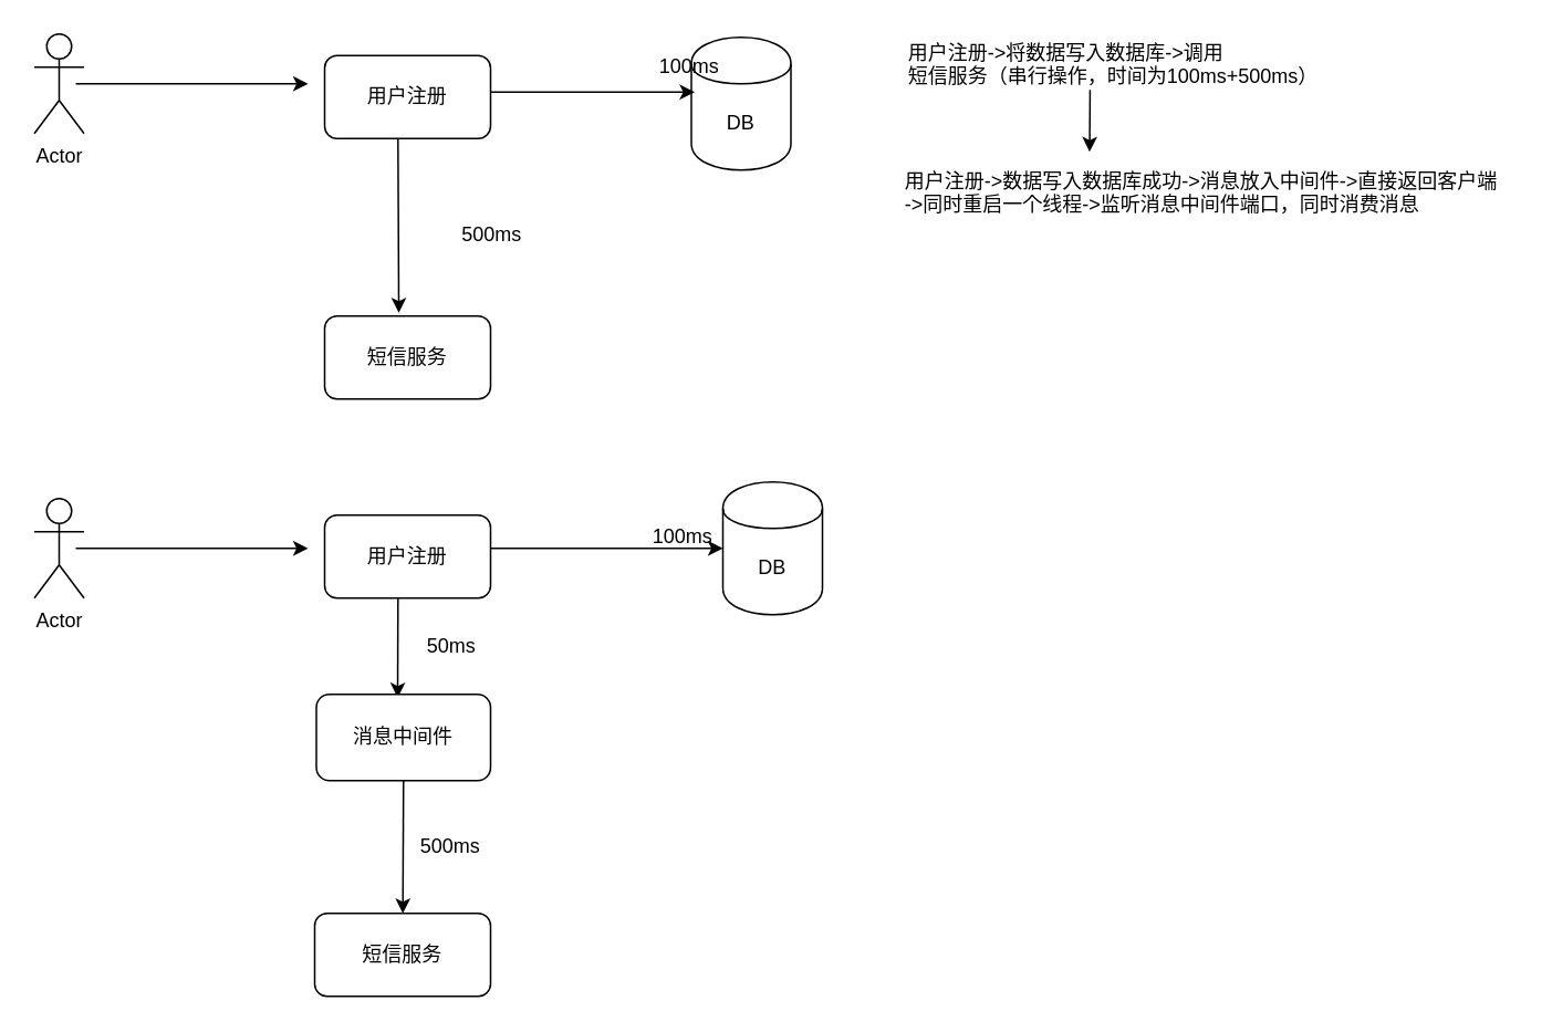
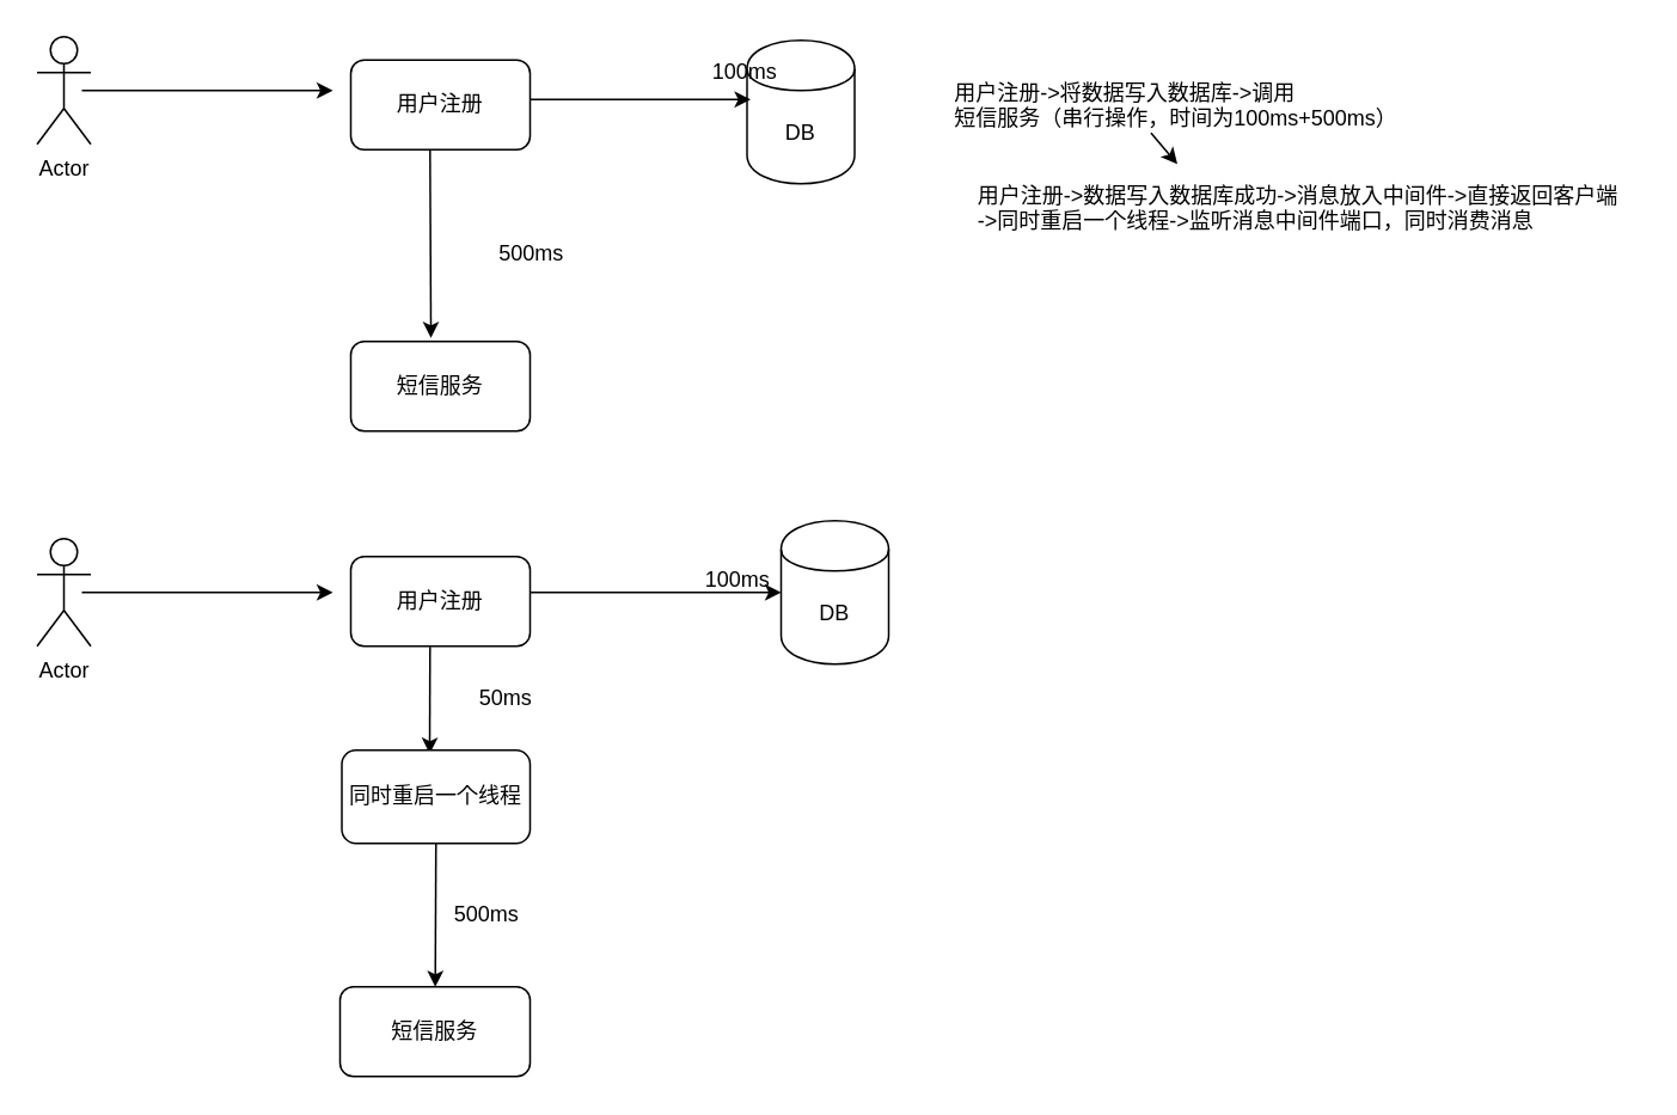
  <mxCell id="0" />
  <mxCell id="1" parent="0" />
  <mxCell id="2" value="Actor" style="shape=umlActor;verticalLabelPosition=bottom;labelBackgroundColor=#ffffff;verticalAlign=top;html=1;outlineConnect=0;" vertex="1" parent="1"><mxGeometry x="20" y="20" width="30" height="60" as="geometry" /></mxCell>
  <mxCell id="3" value="用户注册" style="rounded=1;whiteSpace=wrap;html=1;" vertex="1" parent="1"><mxGeometry x="195" y="33" width="100" height="50" as="geometry" /></mxCell>
  <mxCell id="4" value="DB" style="shape=cylinder;whiteSpace=wrap;html=1;boundedLbl=1;backgroundOutline=1;" vertex="1" parent="1"><mxGeometry x="416" y="22" width="60" height="80" as="geometry" /></mxCell>
  <mxCell id="5" value="" style="endArrow=classic;html=1;" edge="1" parent="1"><mxGeometry width="50" height="50" relative="1" as="geometry"><mxPoint x="45" y="50" as="sourcePoint" /><mxPoint x="185" y="50" as="targetPoint" /><Array as="points" /></mxGeometry></mxCell>
  <mxCell id="6" value="" style="endArrow=classic;html=1;" edge="1" parent="1"><mxGeometry width="50" height="50" relative="1" as="geometry"><mxPoint x="295" y="55" as="sourcePoint" /><mxPoint x="418" y="55" as="targetPoint" /></mxGeometry></mxCell>
  <mxCell id="7" value="短信服务" style="rounded=1;whiteSpace=wrap;html=1;" vertex="1" parent="1"><mxGeometry x="195" y="190" width="100" height="50" as="geometry" /></mxCell>
  <mxCell id="8" value="" style="endArrow=classic;html=1;entryX=0.447;entryY=-0.039;entryDx=0;entryDy=0;entryPerimeter=0;exitX=0.442;exitY=1.006;exitDx=0;exitDy=0;exitPerimeter=0;" edge="1" parent="1" source="3" target="7"><mxGeometry width="50" height="50" relative="1" as="geometry"><mxPoint x="25" y="300" as="sourcePoint" /><mxPoint x="75" y="250" as="targetPoint" /><Array as="points" /></mxGeometry></mxCell>
  <mxCell id="9" value="100ms" style="text;html=1;resizable=0;points=[];autosize=1;align=left;verticalAlign=top;spacingTop=-4;" vertex="1" parent="1"><mxGeometry x="395" y="30" width="50" height="20" as="geometry" /></mxCell>
  <mxCell id="10" value="500ms" style="text;html=1;resizable=0;points=[];autosize=1;align=left;verticalAlign=top;spacingTop=-4;" vertex="1" parent="1"><mxGeometry x="276" y="131" width="50" height="20" as="geometry" /></mxCell>
- <mxCell id="11" value="用户注册-&amp;gt;将数据写入数据库-&amp;gt;调用&lt;br&gt;短信服务（串行操作，时间为100ms+500ms）&lt;br&gt;" style="text;html=1;resizable=0;points=[];autosize=1;align=left;verticalAlign=top;spacingTop=-4;" vertex="1" parent="1"><mxGeometry x="545" y="22" width="260" height="30" as="geometry" /></mxCell>
+ <mxCell id="11" value="用户注册-&amp;gt;将数据写入数据库-&amp;gt;调用&lt;br&gt;短信服务（串行操作，时间为100ms+500ms）&lt;br&gt;" style="text;html=1;resizable=0;points=[];autosize=1;align=left;verticalAlign=top;spacingTop=-4;" vertex="1" parent="1"><mxGeometry x="530" y="42" width="260" height="30" as="geometry" /></mxCell>
  <mxCell id="12" value="" style="endArrow=classic;html=1;exitX=0.428;exitY=1.056;exitDx=0;exitDy=0;exitPerimeter=0;" edge="1" parent="1" source="11"><mxGeometry width="50" height="50" relative="1" as="geometry"><mxPoint x="615" y="141" as="sourcePoint" /><mxPoint x="656" y="91" as="targetPoint" /></mxGeometry></mxCell>
  <mxCell id="13" value="用户注册-&amp;gt;数据写入数据库成功-&amp;gt;消息放入中间件-&amp;gt;直接返回客户端&lt;br&gt;-&amp;gt;同时重启一个线程-&amp;gt;监听消息中间件端口，同时消费消息" style="text;html=1;resizable=0;points=[];autosize=1;align=left;verticalAlign=top;spacingTop=-4;" vertex="1" parent="1"><mxGeometry x="543" y="99" width="370" height="30" as="geometry" /></mxCell>
  <mxCell id="14" value="Actor" style="shape=umlActor;verticalLabelPosition=bottom;labelBackgroundColor=#ffffff;verticalAlign=top;html=1;outlineConnect=0;" vertex="1" parent="1"><mxGeometry x="20" y="300" width="30" height="60" as="geometry" /></mxCell>
  <mxCell id="15" value="用户注册" style="rounded=1;whiteSpace=wrap;html=1;" vertex="1" parent="1"><mxGeometry x="195" y="310" width="100" height="50" as="geometry" /></mxCell>
  <mxCell id="16" value="DB" style="shape=cylinder;whiteSpace=wrap;html=1;boundedLbl=1;backgroundOutline=1;" vertex="1" parent="1"><mxGeometry x="435" y="290" width="60" height="80" as="geometry" /></mxCell>
  <mxCell id="17" value="" style="endArrow=classic;html=1;" edge="1" parent="1"><mxGeometry width="50" height="50" relative="1" as="geometry"><mxPoint x="45" y="330" as="sourcePoint" /><mxPoint x="185" y="330" as="targetPoint" /><Array as="points" /></mxGeometry></mxCell>
  <mxCell id="18" value="" style="endArrow=classic;html=1;" edge="1" parent="1"><mxGeometry width="50" height="50" relative="1" as="geometry"><mxPoint x="295" y="330" as="sourcePoint" /><mxPoint x="435" y="330" as="targetPoint" /></mxGeometry></mxCell>
  <mxCell id="19" value="" style="endArrow=classic;html=1;exitX=0.442;exitY=1.006;exitDx=0;exitDy=0;exitPerimeter=0;" edge="1" parent="1" source="15"><mxGeometry width="50" height="50" relative="1" as="geometry"><mxPoint x="25" y="580" as="sourcePoint" /><mxPoint x="239" y="420" as="targetPoint" /><Array as="points" /></mxGeometry></mxCell>
  <mxCell id="20" value="100ms" style="text;html=1;resizable=0;points=[];autosize=1;align=left;verticalAlign=top;spacingTop=-4;" vertex="1" parent="1"><mxGeometry x="391" y="313" width="50" height="20" as="geometry" /></mxCell>
  <mxCell id="21" value="500ms" style="text;html=1;resizable=0;points=[];autosize=1;align=left;verticalAlign=top;spacingTop=-4;" vertex="1" parent="1"><mxGeometry x="251" y="500" width="50" height="20" as="geometry" /></mxCell>
  <mxCell id="22" value="短信服务" style="rounded=1;whiteSpace=wrap;html=1;" vertex="1" parent="1"><mxGeometry x="189" y="550" width="106" height="50" as="geometry" /></mxCell>
- <mxCell id="23" value="消息中间件" style="rounded=1;whiteSpace=wrap;html=1;" vertex="1" parent="1"><mxGeometry x="190" y="418" width="105" height="52" as="geometry" /></mxCell>
+ <mxCell id="23" value="同时重启一个线程" style="rounded=1;whiteSpace=wrap;html=1;" vertex="1" parent="1"><mxGeometry x="190" y="418" width="105" height="52" as="geometry" /></mxCell>
  <mxCell id="24" value="" style="endArrow=classic;html=1;exitX=0.5;exitY=1;exitDx=0;exitDy=0;" edge="1" parent="1" source="23" target="22"><mxGeometry width="50" height="50" relative="1" as="geometry"><mxPoint x="25" y="670" as="sourcePoint" /><mxPoint x="75" y="620" as="targetPoint" /></mxGeometry></mxCell>
- <mxCell id="25" value="50ms" style="text;html=1;resizable=0;points=[];autosize=1;align=left;verticalAlign=top;spacingTop=-4;" vertex="1" parent="1"><mxGeometry x="255" y="379" width="40" height="20" as="geometry" /></mxCell>
+ <mxCell id="25" value="50ms" style="text;html=1;resizable=0;points=[];autosize=1;align=left;verticalAlign=top;spacingTop=-4;" vertex="1" parent="1"><mxGeometry x="265" y="379" width="40" height="20" as="geometry" /></mxCell>
